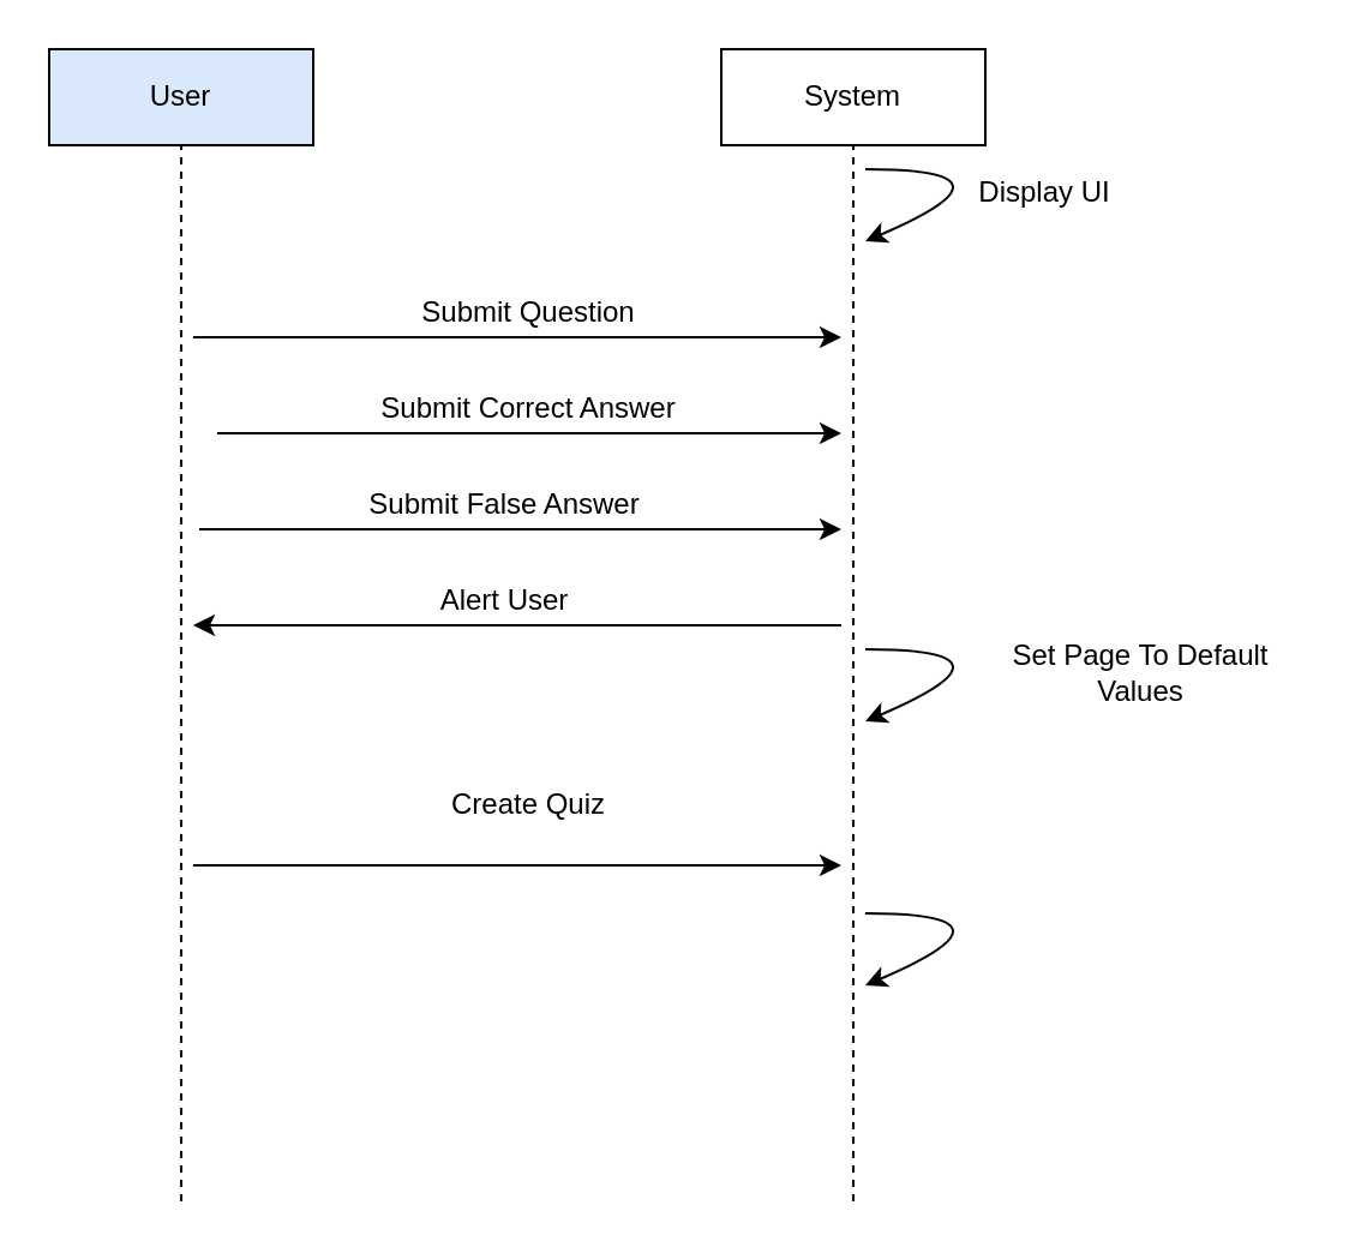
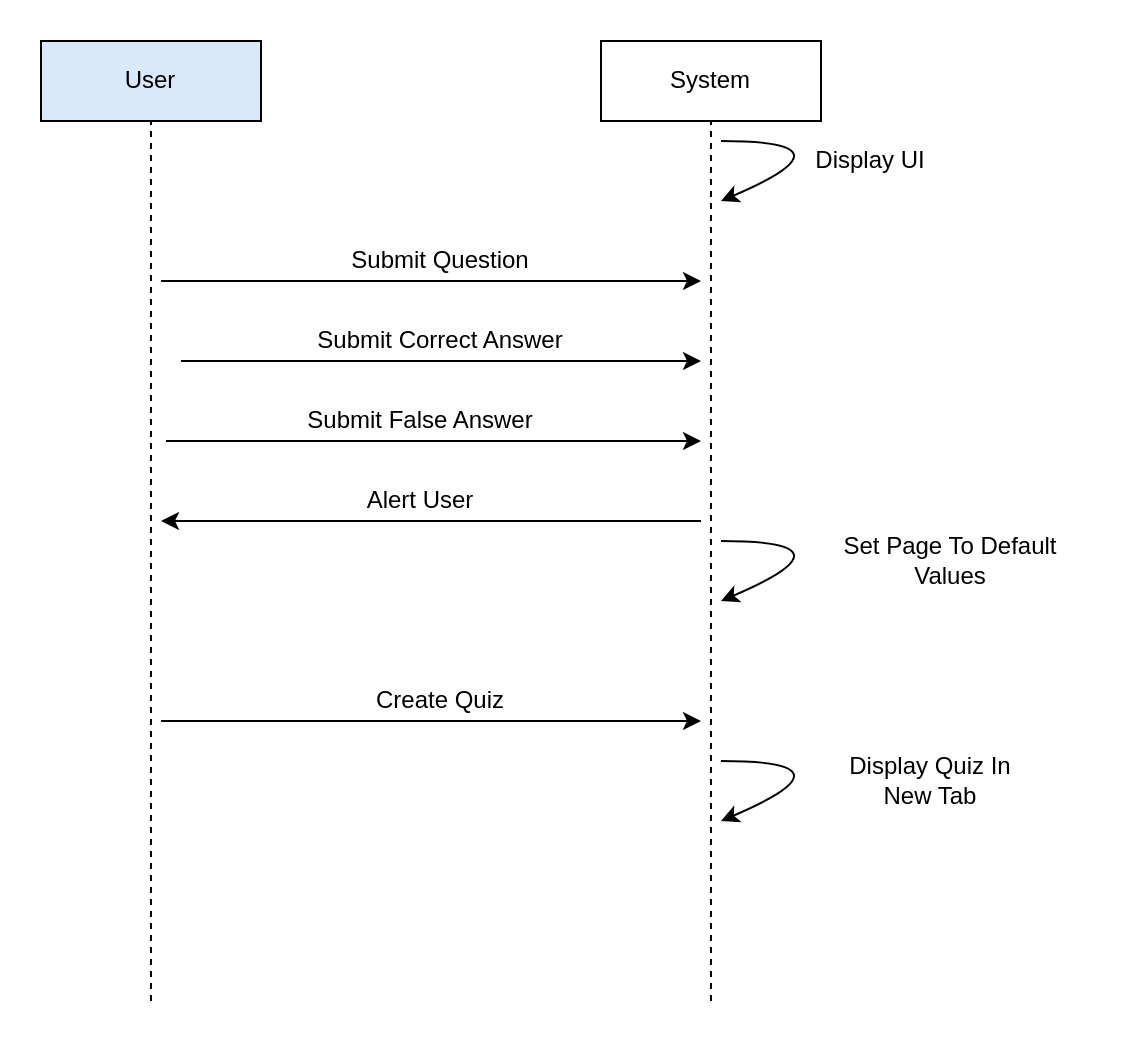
  <mxCell id="0" />
  <mxCell id="1" parent="0" />
  <mxCell id="2" value="User" style="rounded=0;whiteSpace=wrap;html=1;fillColor=#dae8fc;" vertex="1" parent="1"><mxGeometry x="20" y="20" width="110" height="40" as="geometry" /></mxCell>
  <mxCell id="3" value="System" style="rounded=0;whiteSpace=wrap;html=1;" vertex="1" parent="1"><mxGeometry x="300" y="20" width="110" height="40" as="geometry" /></mxCell>
  <mxCell id="4" value="" style="endArrow=none;dashed=1;html=1;entryX=0.5;entryY=1;entryDx=0;entryDy=0;" edge="1" parent="1" target="2"><mxGeometry width="50" height="50" relative="1" as="geometry"><mxPoint x="75" y="500" as="sourcePoint" /><mxPoint x="100" y="70" as="targetPoint" /></mxGeometry></mxCell>
  <mxCell id="5" value="" style="endArrow=none;dashed=1;html=1;entryX=0.5;entryY=1;entryDx=0;entryDy=0;" edge="1" parent="1" target="3"><mxGeometry width="50" height="50" relative="1" as="geometry"><mxPoint x="355" y="500" as="sourcePoint" /><mxPoint x="234.5" y="70" as="targetPoint" /></mxGeometry></mxCell>
  <mxCell id="6" value="" style="endArrow=classic;html=1;" edge="1" parent="1"><mxGeometry width="50" height="50" relative="1" as="geometry"><mxPoint x="80" y="140" as="sourcePoint" /><mxPoint x="350" y="140" as="targetPoint" /></mxGeometry></mxCell>
  <mxCell id="7" value="Submit Question" style="text;html=1;strokeColor=none;fillColor=none;align=center;verticalAlign=middle;whiteSpace=wrap;rounded=0;" vertex="1" parent="1"><mxGeometry x="165" y="120" width="110" height="20" as="geometry" /></mxCell>
  <mxCell id="8" value="" style="endArrow=classic;html=1;" edge="1" parent="1"><mxGeometry width="50" height="50" relative="1" as="geometry"><mxPoint x="90" y="180" as="sourcePoint" /><mxPoint x="350" y="180" as="targetPoint" /></mxGeometry></mxCell>
  <mxCell id="9" value="Submit Correct Answer" style="text;html=1;strokeColor=none;fillColor=none;align=center;verticalAlign=middle;whiteSpace=wrap;rounded=0;" vertex="1" parent="1"><mxGeometry x="155" y="160" width="130" height="20" as="geometry" /></mxCell>
  <mxCell id="10" value="Submit False Answer" style="text;html=1;strokeColor=none;fillColor=none;align=center;verticalAlign=middle;whiteSpace=wrap;rounded=0;" vertex="1" parent="1"><mxGeometry x="135" y="200" width="150" height="20" as="geometry" /></mxCell>
  <mxCell id="11" value="" style="endArrow=classic;html=1;" edge="1" parent="1"><mxGeometry width="50" height="50" relative="1" as="geometry"><mxPoint x="82.5" y="220" as="sourcePoint" /><mxPoint x="350" y="220" as="targetPoint" /></mxGeometry></mxCell>
  <mxCell id="12" value="" style="endArrow=classic;html=1;" edge="1" parent="1"><mxGeometry width="50" height="50" relative="1" as="geometry"><mxPoint x="350" y="260" as="sourcePoint" /><mxPoint x="80" y="260" as="targetPoint" /></mxGeometry></mxCell>
  <mxCell id="13" value="Alert User " style="text;html=1;strokeColor=none;fillColor=none;align=center;verticalAlign=middle;whiteSpace=wrap;rounded=0;" vertex="1" parent="1"><mxGeometry x="160" y="240" width="100" height="20" as="geometry" /></mxCell>
  <mxCell id="14" value="" style="curved=1;endArrow=classic;html=1;" edge="1" parent="1"><mxGeometry width="50" height="50" relative="1" as="geometry"><mxPoint x="360" y="70" as="sourcePoint" /><mxPoint x="360" y="100" as="targetPoint" /><Array as="points"><mxPoint x="430" y="70" /></Array></mxGeometry></mxCell>
  <mxCell id="15" value="Display UI" style="text;html=1;strokeColor=none;fillColor=none;align=center;verticalAlign=middle;whiteSpace=wrap;rounded=0;" vertex="1" parent="1"><mxGeometry x="400" y="70" width="70" height="20" as="geometry" /></mxCell>
  <mxCell id="16" value="" style="curved=1;endArrow=classic;html=1;" edge="1" parent="1"><mxGeometry width="50" height="50" relative="1" as="geometry"><mxPoint x="360" y="270" as="sourcePoint" /><mxPoint x="360" y="300" as="targetPoint" /><Array as="points"><mxPoint x="430" y="270" /></Array></mxGeometry></mxCell>
  <mxCell id="17" value="Set Page To Default Values" style="text;html=1;strokeColor=none;fillColor=none;align=center;verticalAlign=middle;whiteSpace=wrap;rounded=0;" vertex="1" parent="1"><mxGeometry x="410" y="270" width="130" height="20" as="geometry" /></mxCell>
  <mxCell id="18" value="" style="endArrow=classic;html=1;" edge="1" parent="1"><mxGeometry width="50" height="50" relative="1" as="geometry"><mxPoint x="80" y="360" as="sourcePoint" /><mxPoint x="350" y="360" as="targetPoint" /></mxGeometry></mxCell>
- <mxCell id="19" value="Create Quiz" style="text;html=1;strokeColor=none;fillColor=none;align=center;verticalAlign=middle;whiteSpace=wrap;rounded=0;" vertex="1" parent="1"><mxGeometry x="185" y="325" width="70" height="20" as="geometry" /></mxCell>
+ <mxCell id="19" value="Create Quiz" style="text;html=1;strokeColor=none;fillColor=none;align=center;verticalAlign=middle;whiteSpace=wrap;rounded=0;" vertex="1" parent="1"><mxGeometry x="185" y="340" width="70" height="20" as="geometry" /></mxCell>
  <mxCell id="20" value="" style="curved=1;endArrow=classic;html=1;" edge="1" parent="1"><mxGeometry width="50" height="50" relative="1" as="geometry"><mxPoint x="360" y="380" as="sourcePoint" /><mxPoint x="360" y="410" as="targetPoint" /><Array as="points"><mxPoint x="430" y="380" /></Array></mxGeometry></mxCell>
+ <mxCell id="21" value="Display Quiz In New Tab" style="text;html=1;strokeColor=none;fillColor=none;align=center;verticalAlign=middle;whiteSpace=wrap;rounded=0;" vertex="1" parent="1"><mxGeometry x="420" y="380" width="90" height="20" as="geometry" /></mxCell>
